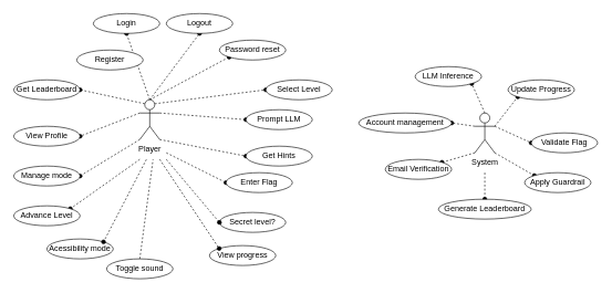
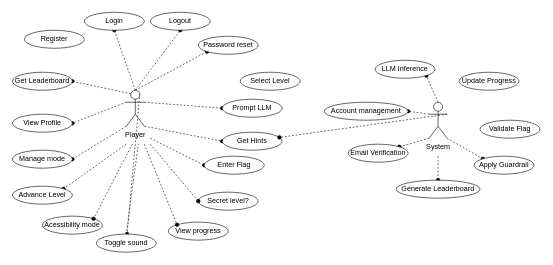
  <mxCell id="0" />
  <mxCell id="1" parent="0" />
  <mxCell id="2" style="edgeStyle=none;rounded=0;orthogonalLoop=1;jettySize=auto;html=1;exitX=0.5;exitY=0;exitDx=0;exitDy=0;exitPerimeter=0;entryX=0.5;entryY=1;entryDx=0;entryDy=0;dashed=1;endArrow=oval;endFill=1;" edge="1" parent="1" source="13" target="16"><mxGeometry relative="1" as="geometry" /></mxCell>
- <mxCell id="3" style="edgeStyle=none;rounded=0;orthogonalLoop=1;jettySize=auto;html=1;exitX=0.75;exitY=0.1;exitDx=0;exitDy=0;exitPerimeter=0;entryX=0;entryY=0.5;entryDx=0;entryDy=0;dashed=1;endArrow=oval;endFill=1;" edge="1" parent="1" source="13" target="14"><mxGeometry relative="1" as="geometry" /></mxCell>
+ <mxCell id="3" style="edgeStyle=none;rounded=0;orthogonalLoop=1;jettySize=auto;html=1;exitX=0.75;exitY=0.1;exitDx=0;exitDy=0;exitPerimeter=0;dashed=1;endArrow=oval;endFill=1;" edge="1" parent="1" source="13" target="36"><mxGeometry relative="1" as="geometry" /></mxCell>
  <mxCell id="4" style="edgeStyle=none;rounded=0;orthogonalLoop=1;jettySize=auto;html=1;exitX=1;exitY=0.333;exitDx=0;exitDy=0;exitPerimeter=0;entryX=0;entryY=0.5;entryDx=0;entryDy=0;dashed=1;endArrow=oval;endFill=1;" edge="1" parent="1" source="13" target="17"><mxGeometry relative="1" as="geometry" /></mxCell>
  <mxCell id="5" style="edgeStyle=none;rounded=0;orthogonalLoop=1;jettySize=auto;html=1;exitX=1;exitY=1;exitDx=0;exitDy=0;exitPerimeter=0;entryX=0;entryY=0.5;entryDx=0;entryDy=0;dashed=1;endArrow=oval;endFill=1;" edge="1" parent="1" source="13" target="20"><mxGeometry relative="1" as="geometry" /></mxCell>
  <mxCell id="6" style="edgeStyle=none;rounded=0;orthogonalLoop=1;jettySize=auto;html=1;entryX=0;entryY=0.5;entryDx=0;entryDy=0;dashed=1;endArrow=oval;endFill=1;" edge="1" parent="1" target="18"><mxGeometry relative="1" as="geometry"><mxPoint x="250" y="230" as="sourcePoint" /></mxGeometry></mxCell>
  <mxCell id="7" style="edgeStyle=none;rounded=0;orthogonalLoop=1;jettySize=auto;html=1;entryX=1;entryY=0;entryDx=0;entryDy=0;dashed=1;endArrow=oval;endFill=1;" edge="1" parent="1" target="19"><mxGeometry relative="1" as="geometry"><mxPoint x="210" y="240" as="sourcePoint" /></mxGeometry></mxCell>
  <mxCell id="8" style="edgeStyle=none;rounded=0;orthogonalLoop=1;jettySize=auto;html=1;exitX=0;exitY=0.333;exitDx=0;exitDy=0;exitPerimeter=0;entryX=1;entryY=0.5;entryDx=0;entryDy=0;dashed=1;endArrow=oval;endFill=1;" edge="1" parent="1" source="13" target="21"><mxGeometry relative="1" as="geometry" /></mxCell>
  <mxCell id="9" style="edgeStyle=none;rounded=0;orthogonalLoop=1;jettySize=auto;html=1;exitX=0.25;exitY=0.1;exitDx=0;exitDy=0;exitPerimeter=0;entryX=1;entryY=0.5;entryDx=0;entryDy=0;dashed=1;endArrow=oval;endFill=1;" edge="1" parent="1" source="13" target="22"><mxGeometry relative="1" as="geometry" /></mxCell>
  <mxCell id="10" style="edgeStyle=none;rounded=0;orthogonalLoop=1;jettySize=auto;html=1;exitX=0.5;exitY=0;exitDx=0;exitDy=0;exitPerimeter=0;entryX=0.5;entryY=1;entryDx=0;entryDy=0;dashed=1;endArrow=oval;endFill=1;" edge="1" parent="1" source="13" target="40"><mxGeometry relative="1" as="geometry" /></mxCell>
  <mxCell id="11" style="edgeStyle=none;rounded=0;orthogonalLoop=1;jettySize=auto;html=1;exitX=0.5;exitY=0;exitDx=0;exitDy=0;exitPerimeter=0;entryX=0;entryY=1;entryDx=0;entryDy=0;dashed=1;endArrow=oval;endFill=1;" edge="1" parent="1" source="13" target="38"><mxGeometry relative="1" as="geometry" /></mxCell>
  <mxCell id="12" style="edgeStyle=none;rounded=0;orthogonalLoop=1;jettySize=auto;html=1;exitX=0;exitY=1;exitDx=0;exitDy=0;exitPerimeter=0;entryX=1;entryY=0.5;entryDx=0;entryDy=0;dashed=1;endArrow=oval;endFill=1;" edge="1" parent="1" source="13" target="39"><mxGeometry relative="1" as="geometry" /></mxCell>
  <mxCell id="13" value="Player" style="shape=umlActor;verticalLabelPosition=bottom;verticalAlign=top;html=1;outlineConnect=0;" parent="1" vertex="1"><mxGeometry x="210" y="150" width="30" height="60" as="geometry" /></mxCell>
  <mxCell id="14" value="Select Level" style="ellipse;whiteSpace=wrap;html=1;" parent="1" vertex="1"><mxGeometry x="400" y="120" width="100" height="30" as="geometry" /></mxCell>
- <mxCell id="15" value="Register" style="ellipse;whiteSpace=wrap;html=1;" parent="1" vertex="1"><mxGeometry x="115" y="75" width="100" height="30" as="geometry" /></mxCell>
+ <mxCell id="15" value="Register" style="ellipse;whiteSpace=wrap;html=1;" parent="1" vertex="1"><mxGeometry x="40" y="50" width="100" height="30" as="geometry" /></mxCell>
  <mxCell id="16" value="Login" style="ellipse;whiteSpace=wrap;html=1;" parent="1" vertex="1"><mxGeometry x="140" y="20" width="100" height="30" as="geometry" /></mxCell>
  <mxCell id="17" value="Prompt LLM" style="ellipse;whiteSpace=wrap;html=1;" parent="1" vertex="1"><mxGeometry x="370" y="165" width="100" height="30" as="geometry" /></mxCell>
  <mxCell id="18" value="Enter Flag" style="ellipse;whiteSpace=wrap;html=1;" parent="1" vertex="1"><mxGeometry x="340" y="260" width="100" height="30" as="geometry" /></mxCell>
  <mxCell id="19" value="Advance Level" style="ellipse;whiteSpace=wrap;html=1;" parent="1" vertex="1"><mxGeometry x="20" y="310" width="100" height="30" as="geometry" /></mxCell>
  <mxCell id="20" value="Get Hints" style="ellipse;whiteSpace=wrap;html=1;" parent="1" vertex="1"><mxGeometry x="370" y="220" width="100" height="30" as="geometry" /></mxCell>
  <mxCell id="21" value="View Profile" style="ellipse;whiteSpace=wrap;html=1;" parent="1" vertex="1"><mxGeometry x="20" y="190" width="100" height="30" as="geometry" /></mxCell>
  <mxCell id="22" value="Get Leaderboard" style="ellipse;whiteSpace=wrap;html=1;" parent="1" vertex="1"><mxGeometry x="20" y="120" width="100" height="30" as="geometry" /></mxCell>
- <mxCell id="23" style="edgeStyle=none;rounded=0;orthogonalLoop=1;jettySize=auto;html=1;exitX=1;exitY=0.333;exitDx=0;exitDy=0;exitPerimeter=0;entryX=0;entryY=1;entryDx=0;entryDy=0;dashed=1;endArrow=oval;endFill=1;" edge="1" parent="1" source="30" target="32"><mxGeometry relative="1" as="geometry" /></mxCell>
- <mxCell id="24" style="edgeStyle=none;rounded=0;orthogonalLoop=1;jettySize=auto;html=1;exitX=1;exitY=0.333;exitDx=0;exitDy=0;exitPerimeter=0;entryX=0;entryY=0.5;entryDx=0;entryDy=0;dashed=1;endArrow=oval;endFill=1;" edge="1" parent="1" source="30" target="33"><mxGeometry relative="1" as="geometry" /></mxCell>
+ <mxCell id="23" style="edgeStyle=none;rounded=0;orthogonalLoop=1;jettySize=auto;html=1;exitX=1;exitY=0.333;exitDx=0;exitDy=0;exitPerimeter=0;dashed=1;endArrow=oval;endFill=1;" edge="1" parent="1" source="30" target="20"><mxGeometry relative="1" as="geometry" /></mxCell>
  <mxCell id="25" style="edgeStyle=none;rounded=0;orthogonalLoop=1;jettySize=auto;html=1;exitX=1;exitY=1;exitDx=0;exitDy=0;exitPerimeter=0;entryX=0;entryY=0;entryDx=0;entryDy=0;dashed=1;endArrow=oval;endFill=1;" edge="1" parent="1" source="30" target="34"><mxGeometry relative="1" as="geometry" /></mxCell>
  <mxCell id="26" style="edgeStyle=none;rounded=0;orthogonalLoop=1;jettySize=auto;html=1;entryX=0.5;entryY=0;entryDx=0;entryDy=0;dashed=1;endArrow=oval;endFill=1;" edge="1" parent="1" target="44"><mxGeometry relative="1" as="geometry"><mxPoint x="730" y="260" as="sourcePoint" /></mxGeometry></mxCell>
  <mxCell id="27" style="edgeStyle=none;rounded=0;orthogonalLoop=1;jettySize=auto;html=1;exitX=0;exitY=1;exitDx=0;exitDy=0;exitPerimeter=0;entryX=1;entryY=0;entryDx=0;entryDy=0;dashed=1;endArrow=oval;endFill=1;" edge="1" parent="1" source="30" target="35"><mxGeometry relative="1" as="geometry" /></mxCell>
  <mxCell id="28" style="edgeStyle=none;rounded=0;orthogonalLoop=1;jettySize=auto;html=1;exitX=0;exitY=0.333;exitDx=0;exitDy=0;exitPerimeter=0;entryX=1;entryY=0.5;entryDx=0;entryDy=0;dashed=1;endArrow=oval;endFill=1;" edge="1" parent="1" source="30" target="41"><mxGeometry relative="1" as="geometry" /></mxCell>
  <mxCell id="29" style="edgeStyle=none;rounded=0;orthogonalLoop=1;jettySize=auto;html=1;exitX=0.5;exitY=0;exitDx=0;exitDy=0;exitPerimeter=0;entryX=1;entryY=1;entryDx=0;entryDy=0;dashed=1;endArrow=oval;endFill=1;" edge="1" parent="1" source="30" target="31"><mxGeometry relative="1" as="geometry" /></mxCell>
  <mxCell id="30" value="System" style="shape=umlActor;verticalLabelPosition=bottom;verticalAlign=top;html=1;outlineConnect=0;" vertex="1" parent="1"><mxGeometry x="715" y="170" width="30" height="60" as="geometry" /></mxCell>
  <mxCell id="31" value="LLM Inference" style="ellipse;whiteSpace=wrap;html=1;" vertex="1" parent="1"><mxGeometry x="625" y="100" width="100" height="30" as="geometry" /></mxCell>
  <mxCell id="32" value="Update Progress" style="ellipse;whiteSpace=wrap;html=1;" vertex="1" parent="1"><mxGeometry x="765" y="120" width="100" height="30" as="geometry" /></mxCell>
  <mxCell id="33" value="Validate Flag" style="ellipse;whiteSpace=wrap;html=1;" vertex="1" parent="1"><mxGeometry x="800" y="200" width="100" height="30" as="geometry" /></mxCell>
  <mxCell id="34" value="Apply Guardrail" style="ellipse;whiteSpace=wrap;html=1;" vertex="1" parent="1"><mxGeometry x="790" y="260" width="100" height="30" as="geometry" /></mxCell>
  <mxCell id="35" value="Email Verification" style="ellipse;whiteSpace=wrap;html=1;" vertex="1" parent="1"><mxGeometry x="580" y="240" width="100" height="30" as="geometry" /></mxCell>
  <mxCell id="36" value="Toggle sound" style="ellipse;whiteSpace=wrap;html=1;" vertex="1" parent="1"><mxGeometry x="160" y="390" width="100" height="30" as="geometry" /></mxCell>
- <mxCell id="37" value="View progress" style="ellipse;whiteSpace=wrap;html=1;" vertex="1" parent="1"><mxGeometry x="315" y="370" width="100" height="30" as="geometry" /></mxCell>
+ <mxCell id="37" value="View progress" style="ellipse;whiteSpace=wrap;html=1;" vertex="1" parent="1"><mxGeometry x="280" y="370" width="100" height="30" as="geometry" /></mxCell>
  <mxCell id="38" value="Password reset" style="ellipse;whiteSpace=wrap;html=1;" vertex="1" parent="1"><mxGeometry x="330" y="60" width="100" height="30" as="geometry" /></mxCell>
  <mxCell id="39" value="Manage mode" style="ellipse;whiteSpace=wrap;html=1;" vertex="1" parent="1"><mxGeometry x="20" y="250" width="100" height="30" as="geometry" /></mxCell>
  <mxCell id="40" value="Logout" style="ellipse;whiteSpace=wrap;html=1;" vertex="1" parent="1"><mxGeometry x="250" y="20" width="100" height="30" as="geometry" /></mxCell>
  <mxCell id="41" value="Account management" style="ellipse;whiteSpace=wrap;html=1;" vertex="1" parent="1"><mxGeometry x="540" y="170" width="140" height="30" as="geometry" /></mxCell>
  <mxCell id="42" value="&lt;div&gt;Secret level?&lt;/div&gt;" style="ellipse;whiteSpace=wrap;html=1;" vertex="1" parent="1"><mxGeometry x="330" y="320" width="100" height="30" as="geometry" /></mxCell>
  <mxCell id="43" value="Acessibility mode" style="ellipse;whiteSpace=wrap;html=1;" vertex="1" parent="1"><mxGeometry x="70" y="360" width="100" height="30" as="geometry" /></mxCell>
  <mxCell id="44" value="Generate Leaderboard" style="ellipse;whiteSpace=wrap;html=1;" vertex="1" parent="1"><mxGeometry x="660" y="300" width="140" height="30" as="geometry" /></mxCell>
  <mxCell id="45" value="" style="endArrow=oval;dashed=1;html=1;strokeWidth=1;rounded=0;entryX=0;entryY=0.5;entryDx=0;entryDy=0;endFill=1;" edge="1" parent="1" target="42"><mxGeometry width="50" height="50" relative="1" as="geometry"><mxPoint x="250" y="240" as="sourcePoint" /><mxPoint x="320" y="270" as="targetPoint" /></mxGeometry></mxCell>
  <mxCell id="46" value="" style="endArrow=oval;dashed=1;html=1;rounded=0;endFill=1;entryX=0;entryY=0;entryDx=0;entryDy=0;" edge="1" parent="1" target="37"><mxGeometry width="50" height="50" relative="1" as="geometry"><mxPoint x="240" y="240" as="sourcePoint" /><mxPoint x="270" y="320" as="targetPoint" /></mxGeometry></mxCell>
  <mxCell id="47" value="" style="endArrow=none;dashed=1;html=1;rounded=0;entryX=0.5;entryY=0;entryDx=0;entryDy=0;exitX=0.5;exitY=0;exitDx=0;exitDy=0;" edge="1" parent="1" source="36"><mxGeometry width="50" height="50" relative="1" as="geometry"><mxPoint x="320" y="270" as="sourcePoint" /><mxPoint x="230" y="240" as="targetPoint" /></mxGeometry></mxCell>
  <mxCell id="48" value="" style="endArrow=oval;dashed=1;html=1;rounded=0;endFill=1;entryX=1;entryY=0;entryDx=0;entryDy=0;" edge="1" parent="1" target="43"><mxGeometry width="50" height="50" relative="1" as="geometry"><mxPoint x="220" y="240" as="sourcePoint" /><mxPoint x="270" y="320" as="targetPoint" /></mxGeometry></mxCell>
